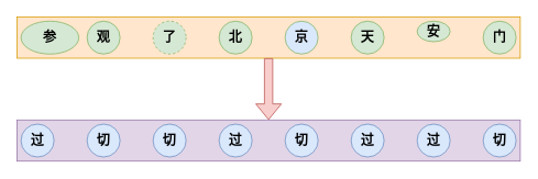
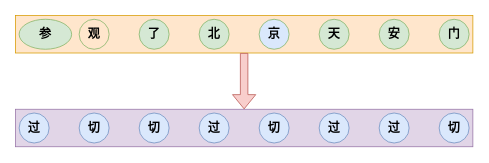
  <mxCell id="0" />
  <mxCell id="1" parent="0" />
  <mxCell id="2" value="" style="rounded=0;whiteSpace=wrap;html=1;fontSize=16;fillColor=#ffe6cc;strokeColor=#d79b00;" vertex="1" parent="1"><mxGeometry x="20" y="20" width="610" height="50" as="geometry" /></mxCell>
  <mxCell id="3" value="&lt;b style=&quot;font-size: 16px;&quot;&gt;参&lt;/b&gt;" style="ellipse;whiteSpace=wrap;html=1;aspect=fixed;fontSize=16;fillColor=#d5e8d4;strokeColor=#82b366;" vertex="1" parent="1"><mxGeometry x="25" y="25" width="70" height="40" as="geometry" /></mxCell>
- <mxCell id="4" value="&lt;b style=&quot;font-size: 16px&quot;&gt;观&lt;/b&gt;" style="ellipse;whiteSpace=wrap;html=1;aspect=fixed;fontSize=16;fillColor=#d5e8d4;strokeColor=#82b366;" vertex="1" parent="1"><mxGeometry x="105" y="25" width="40" height="40" as="geometry" /></mxCell>
- <mxCell id="5" value="&lt;b&gt;了&lt;/b&gt;" style="ellipse;whiteSpace=wrap;html=1;aspect=fixed;fontSize=16;fillColor=#d5e8d4;strokeColor=#82b366;dashed=1;" vertex="1" parent="1"><mxGeometry x="185" y="25" width="40" height="40" as="geometry" /></mxCell>
+ <mxCell id="4" value="&lt;b style=&quot;font-size: 16px&quot;&gt;观&lt;/b&gt;" style="ellipse;whiteSpace=wrap;html=1;aspect=fixed;fontSize=16;fillColor=#ffe6cc;strokeColor=#82b366;" vertex="1" parent="1"><mxGeometry x="105" y="25" width="40" height="40" as="geometry" /></mxCell>
+ <mxCell id="5" value="&lt;b&gt;了&lt;/b&gt;" style="ellipse;whiteSpace=wrap;html=1;aspect=fixed;fontSize=16;fillColor=#d5e8d4;strokeColor=#82b366;" vertex="1" parent="1"><mxGeometry x="185" y="25" width="40" height="40" as="geometry" /></mxCell>
  <mxCell id="6" value="&lt;b&gt;北&lt;/b&gt;" style="ellipse;whiteSpace=wrap;html=1;aspect=fixed;fontSize=16;fillColor=#d5e8d4;strokeColor=#82b366;" vertex="1" parent="1"><mxGeometry x="265" y="25" width="40" height="40" as="geometry" /></mxCell>
  <mxCell id="7" value="&lt;b&gt;京&lt;/b&gt;" style="ellipse;whiteSpace=wrap;html=1;aspect=fixed;fontSize=16;fillColor=#dae8fc;strokeColor=#82b366;" vertex="1" parent="1"><mxGeometry x="345" y="25" width="40" height="40" as="geometry" /></mxCell>
  <mxCell id="8" value="&lt;b&gt;天&lt;/b&gt;" style="ellipse;whiteSpace=wrap;html=1;aspect=fixed;fontSize=16;fillColor=#d5e8d4;strokeColor=#82b366;" vertex="1" parent="1"><mxGeometry x="425" y="25" width="40" height="40" as="geometry" /></mxCell>
- <mxCell id="9" value="&lt;b&gt;安&lt;/b&gt;" style="ellipse;whiteSpace=wrap;html=1;aspect=fixed;fontSize=16;fillColor=#d5e8d4;strokeColor=#82b366;" vertex="1" parent="1"><mxGeometry x="505" y="25" width="40" height="25" as="geometry" /></mxCell>
+ <mxCell id="9" value="&lt;b&gt;安&lt;/b&gt;" style="ellipse;whiteSpace=wrap;html=1;aspect=fixed;fontSize=16;fillColor=#d5e8d4;strokeColor=#82b366;" vertex="1" parent="1"><mxGeometry x="505" y="25" width="40" height="40" as="geometry" /></mxCell>
  <mxCell id="10" value="&lt;b&gt;门&lt;/b&gt;" style="ellipse;whiteSpace=wrap;html=1;aspect=fixed;fontSize=16;fillColor=#d5e8d4;strokeColor=#82b366;" vertex="1" parent="1"><mxGeometry x="585" y="25" width="40" height="40" as="geometry" /></mxCell>
  <mxCell id="11" value="" style="rounded=0;whiteSpace=wrap;html=1;fontSize=16;fillColor=#e1d5e7;strokeColor=#9673a6;" vertex="1" parent="1"><mxGeometry x="20" y="145" width="610" height="50" as="geometry" /></mxCell>
  <mxCell id="12" value="&lt;b&gt;过&lt;/b&gt;" style="ellipse;whiteSpace=wrap;html=1;aspect=fixed;fontSize=16;fillColor=#dae8fc;strokeColor=#6c8ebf;" vertex="1" parent="1"><mxGeometry x="25" y="150" width="40" height="40" as="geometry" /></mxCell>
  <mxCell id="13" value="&lt;b&gt;切&lt;/b&gt;" style="ellipse;whiteSpace=wrap;html=1;aspect=fixed;fontSize=16;fillColor=#dae8fc;strokeColor=#6c8ebf;" vertex="1" parent="1"><mxGeometry x="105" y="150" width="40" height="40" as="geometry" /></mxCell>
  <mxCell id="14" value="&lt;b&gt;切&lt;/b&gt;" style="ellipse;whiteSpace=wrap;html=1;aspect=fixed;fontSize=16;fillColor=#dae8fc;strokeColor=#6c8ebf;" vertex="1" parent="1"><mxGeometry x="185" y="150" width="40" height="40" as="geometry" /></mxCell>
  <mxCell id="15" value="&lt;b&gt;过&lt;/b&gt;" style="ellipse;whiteSpace=wrap;html=1;aspect=fixed;fontSize=16;fillColor=#dae8fc;strokeColor=#6c8ebf;" vertex="1" parent="1"><mxGeometry x="265" y="150" width="40" height="40" as="geometry" /></mxCell>
  <mxCell id="16" value="&lt;b&gt;切&lt;/b&gt;" style="ellipse;whiteSpace=wrap;html=1;aspect=fixed;fontSize=16;fillColor=#dae8fc;strokeColor=#6c8ebf;" vertex="1" parent="1"><mxGeometry x="345" y="150" width="40" height="40" as="geometry" /></mxCell>
  <mxCell id="17" value="&lt;b&gt;过&lt;/b&gt;" style="ellipse;whiteSpace=wrap;html=1;aspect=fixed;fontSize=16;fillColor=#dae8fc;strokeColor=#6c8ebf;" vertex="1" parent="1"><mxGeometry x="425" y="150" width="40" height="40" as="geometry" /></mxCell>
  <mxCell id="18" value="&lt;b&gt;过&lt;/b&gt;" style="ellipse;whiteSpace=wrap;html=1;aspect=fixed;fontSize=16;fillColor=#dae8fc;strokeColor=#6c8ebf;" vertex="1" parent="1"><mxGeometry x="505" y="150" width="40" height="40" as="geometry" /></mxCell>
  <mxCell id="19" value="&lt;b&gt;切&lt;/b&gt;" style="ellipse;whiteSpace=wrap;html=1;aspect=fixed;fontSize=16;fillColor=#dae8fc;strokeColor=#6c8ebf;" vertex="1" parent="1"><mxGeometry x="585" y="150" width="40" height="40" as="geometry" /></mxCell>
  <mxCell id="20" value="" style="shape=flexArrow;endArrow=classic;html=1;fontSize=16;exitX=0.5;exitY=1;exitDx=0;exitDy=0;fillColor=#f8cecc;strokeColor=#b85450;" edge="1" parent="1" source="2" target="11"><mxGeometry width="50" height="50" relative="1" as="geometry"><mxPoint x="175" y="325" as="sourcePoint" /><mxPoint x="225" y="275" as="targetPoint" /></mxGeometry></mxCell>
